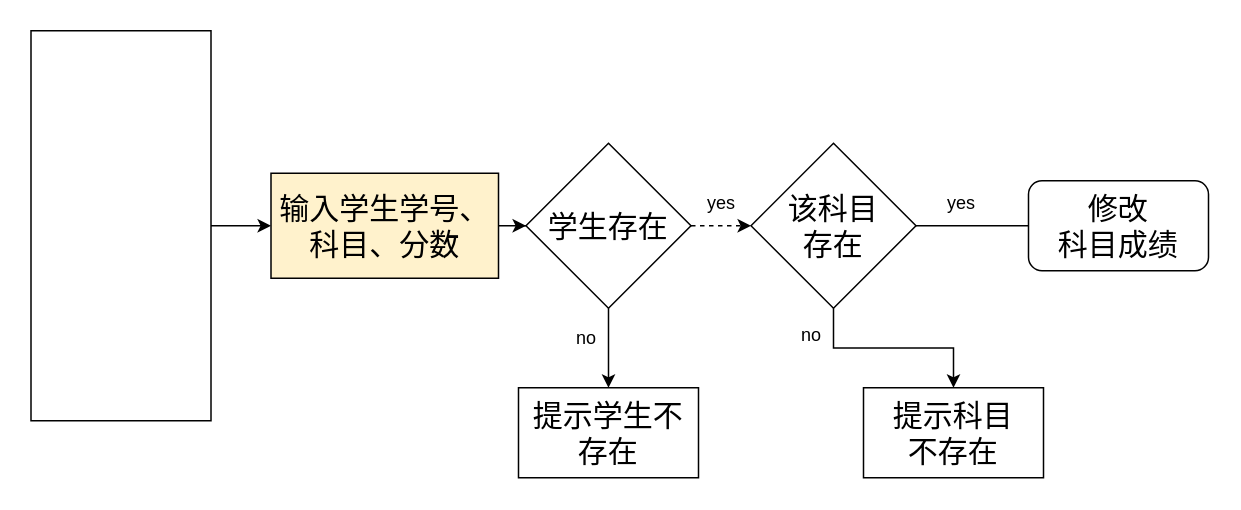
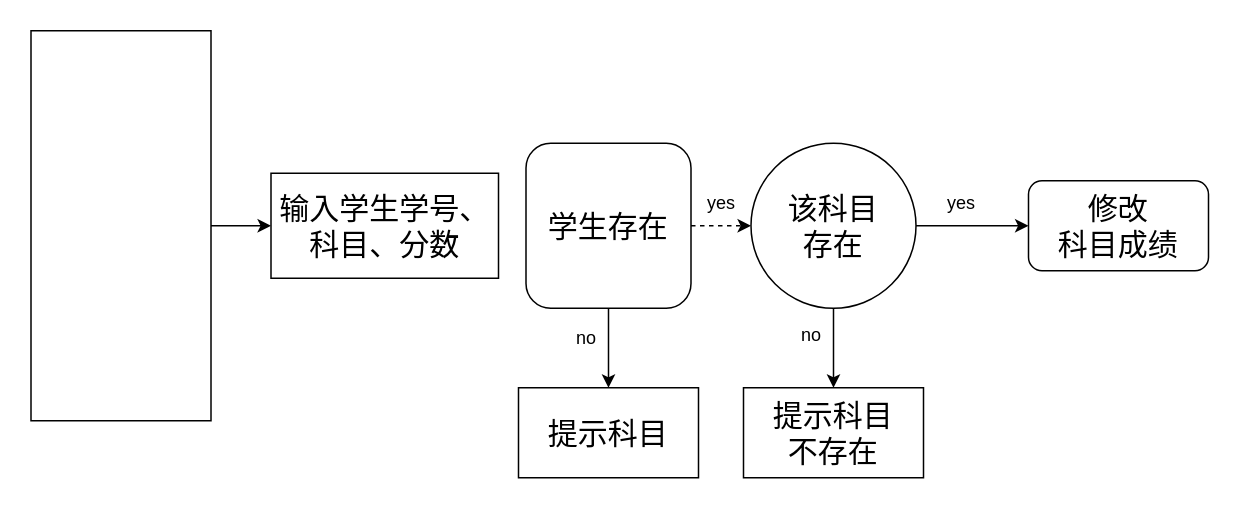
  <mxCell id="0" />
  <mxCell id="1" parent="0" />
  <mxCell id="2" value="" style="edgeStyle=orthogonalEdgeStyle;rounded=0;orthogonalLoop=1;jettySize=auto;html=1;" edge="1" parent="1" source="3" target="5"><mxGeometry relative="1" as="geometry" /></mxCell>
  <mxCell id="3" value="" style="rounded=0;whiteSpace=wrap;html=1;" vertex="1" parent="1"><mxGeometry x="20" y="20" width="120" height="260" as="geometry" /></mxCell>
- <mxCell id="4" value="" style="edgeStyle=orthogonalEdgeStyle;rounded=0;orthogonalLoop=1;jettySize=auto;html=1;" edge="1" parent="1" source="5" target="8"><mxGeometry relative="1" as="geometry" /></mxCell>
- <mxCell id="5" value="输入学生学号、科目、分数" style="whiteSpace=wrap;html=1;rounded=0;fontSize=20;fillColor=#fff2cc;" vertex="1" parent="1"><mxGeometry x="180" y="115" width="151.67" height="70" as="geometry" /></mxCell>
+ <mxCell id="5" value="输入学生学号、科目、分数" style="whiteSpace=wrap;html=1;rounded=0;fontSize=20;" vertex="1" parent="1"><mxGeometry x="180" y="115" width="151.67" height="70" as="geometry" /></mxCell>
  <mxCell id="6" value="" style="edgeStyle=orthogonalEdgeStyle;rounded=0;orthogonalLoop=1;jettySize=auto;html=1;" edge="1" parent="1" source="8" target="9"><mxGeometry relative="1" as="geometry" /></mxCell>
  <mxCell id="7" value="" style="edgeStyle=orthogonalEdgeStyle;rounded=0;orthogonalLoop=1;jettySize=auto;html=1;dashed=1;" edge="1" parent="1" source="8" target="13"><mxGeometry relative="1" as="geometry" /></mxCell>
- <mxCell id="8" value="学生存在" style="rhombus;whiteSpace=wrap;html=1;fontSize=20;rounded=0;" vertex="1" parent="1"><mxGeometry x="350" y="95" width="110" height="110" as="geometry" /></mxCell>
- <mxCell id="9" value="提示学生不存在" style="whiteSpace=wrap;html=1;fontSize=20;rounded=0;" vertex="1" parent="1"><mxGeometry x="345" y="258" width="120" height="60" as="geometry" /></mxCell>
+ <mxCell id="8" value="学生存在" style="whiteSpace=wrap;html=1;fontSize=20;rounded=1;" vertex="1" parent="1"><mxGeometry x="350" y="95" width="110" height="110" as="geometry" /></mxCell>
+ <mxCell id="9" value="提示科目" style="whiteSpace=wrap;html=1;fontSize=20;rounded=0;" vertex="1" parent="1"><mxGeometry x="345" y="258" width="120" height="60" as="geometry" /></mxCell>
  <mxCell id="10" value="no" style="text;html=1;align=center;verticalAlign=middle;resizable=0;points=[];autosize=1;strokeColor=none;fillColor=none;" vertex="1" parent="1"><mxGeometry x="370" y="210" width="40" height="30" as="geometry" /></mxCell>
  <mxCell id="11" value="" style="edgeStyle=orthogonalEdgeStyle;rounded=0;orthogonalLoop=1;jettySize=auto;html=1;" edge="1" parent="1" source="13" target="15"><mxGeometry relative="1" as="geometry" /></mxCell>
- <mxCell id="12" value="" style="edgeStyle=orthogonalEdgeStyle;rounded=0;orthogonalLoop=1;jettySize=auto;html=1;endArrow=none;" edge="1" parent="1" source="13" target="17"><mxGeometry relative="1" as="geometry" /></mxCell>
- <mxCell id="13" value="该科目&lt;div&gt;存在&lt;/div&gt;" style="rhombus;whiteSpace=wrap;html=1;fontSize=20;rounded=0;" vertex="1" parent="1"><mxGeometry x="500" y="95" width="110" height="110" as="geometry" /></mxCell>
+ <mxCell id="12" value="" style="edgeStyle=orthogonalEdgeStyle;rounded=0;orthogonalLoop=1;jettySize=auto;html=1;" edge="1" parent="1" source="13" target="17"><mxGeometry relative="1" as="geometry" /></mxCell>
+ <mxCell id="13" value="该科目&lt;div&gt;存在&lt;/div&gt;" style="ellipse;whiteSpace=wrap;html=1;fontSize=20;" vertex="1" parent="1"><mxGeometry x="500" y="95" width="110" height="110" as="geometry" /></mxCell>
  <mxCell id="14" value="yes" style="text;html=1;align=center;verticalAlign=middle;resizable=0;points=[];autosize=1;strokeColor=none;fillColor=none;" vertex="1" parent="1"><mxGeometry x="460" y="120" width="40" height="30" as="geometry" /></mxCell>
- <mxCell id="15" value="提示科目&lt;div&gt;不存在&lt;/div&gt;" style="whiteSpace=wrap;html=1;fontSize=20;rounded=0;" vertex="1" parent="1"><mxGeometry x="575" y="258" width="120" height="60" as="geometry" /></mxCell>
+ <mxCell id="15" value="提示科目&lt;div&gt;不存在&lt;/div&gt;" style="whiteSpace=wrap;html=1;fontSize=20;rounded=0;" vertex="1" parent="1"><mxGeometry x="495" y="258" width="120" height="60" as="geometry" /></mxCell>
  <mxCell id="16" value="no" style="text;html=1;align=center;verticalAlign=middle;resizable=0;points=[];autosize=1;strokeColor=none;fillColor=none;" vertex="1" parent="1"><mxGeometry x="520" y="208" width="40" height="30" as="geometry" /></mxCell>
  <mxCell id="17" value="修改&lt;div&gt;科目成绩&lt;/div&gt;" style="whiteSpace=wrap;html=1;fontSize=20;rounded=1;" vertex="1" parent="1"><mxGeometry x="685" y="120" width="120" height="60" as="geometry" /></mxCell>
  <mxCell id="18" value="yes" style="text;html=1;align=center;verticalAlign=middle;resizable=0;points=[];autosize=1;strokeColor=none;fillColor=none;" vertex="1" parent="1"><mxGeometry x="620" y="120" width="40" height="30" as="geometry" /></mxCell>
